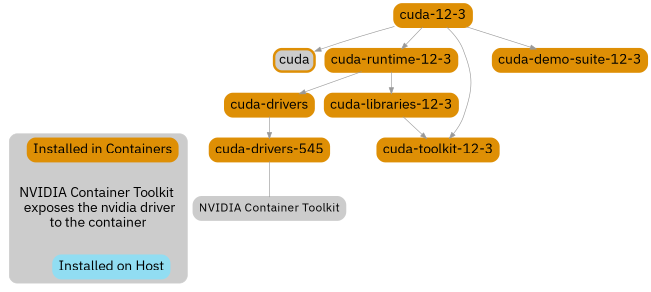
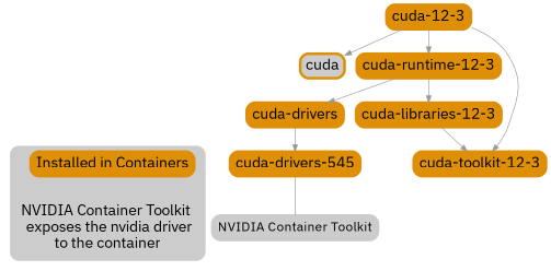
  digraph {
    fontname="IBM Plex Sans"
    node [color="#de8f05" fontcolor=black fontname="IBM Plex Sans" fontsize=22 penwidth=4 shape=box style="rounded,filled"]
    edge [color="#999999" fontname="IBM Plex Sans"]
    n1 [label="Installed in Containers"]
    n2 [color="#cccccc" label="NVIDIA Container Toolkit \n exposes the nvidia driver\nto the container"]
-   n3 [color="#91DDF2" label="Installed on Host"]
    n4 [color="#cccccc" fontsize=20 label="NVIDIA Container Toolkit"]
    cuda [fillcolor="#cccccc"]
    "cuda-12-3"
    "cuda-runtime-12-3"
    "cuda-toolkit-12-3"
-   "cuda-demo-suite-12-3"
    "cuda-libraries-12-3"
    "cuda-drivers"
    "cuda-drivers-545"
    subgraph cluster_1 {
      color="#cccccc"
      style="rounded,filled"
      n1
      n2
-     n3
    }
    n1 -> n2 [style=invis]
    n1 -> n4 [style=invis]
-   n2 -> n3 [style=invis]
-   n4 -> n3 [style=invis]
    "cuda-12-3" -> cuda
    "cuda-12-3" -> "cuda-runtime-12-3"
    "cuda-12-3" -> "cuda-toolkit-12-3"
-   "cuda-12-3" -> "cuda-demo-suite-12-3"
    "cuda-runtime-12-3" -> "cuda-libraries-12-3"
    "cuda-runtime-12-3" -> "cuda-drivers"
    "cuda-libraries-12-3" -> "cuda-toolkit-12-3"
    "cuda-drivers" -> "cuda-drivers-545"
    "cuda-drivers-545" -> n4 [dir=none]
  }
